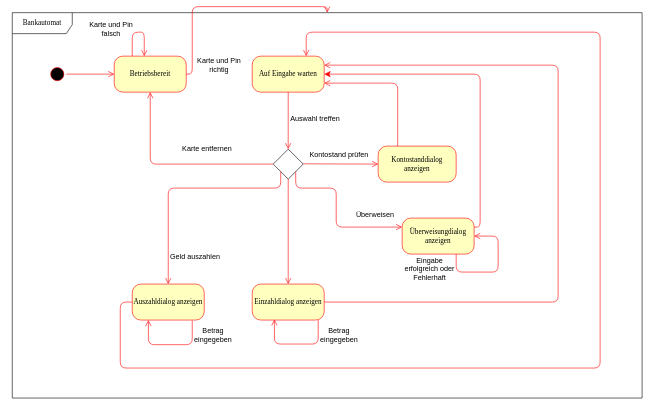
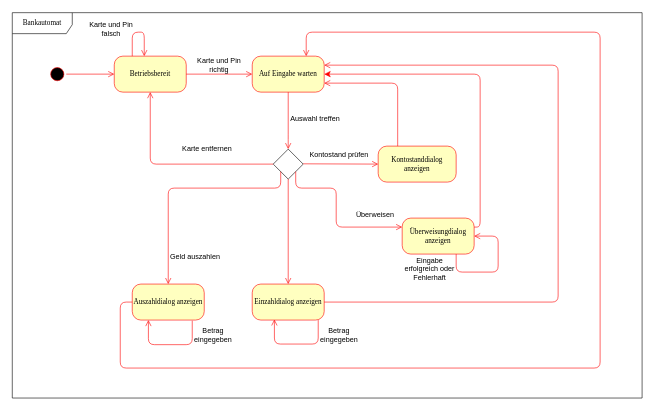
  <mxCell id="0" />
  <mxCell id="1" parent="0" />
  <mxCell id="2" value="Bankautomat" style="shape=umlFrame;whiteSpace=wrap;html=1;rounded=1;shadow=0;comic=0;labelBackgroundColor=none;strokeWidth=1;fontFamily=Verdana;fontSize=12;align=center;width=100;height=35;" parent="1" vertex="1"><mxGeometry x="20" y="20.5" width="1050" height="642.5" as="geometry" /></mxCell>
  <mxCell id="3" value="" style="ellipse;html=1;shape=startState;fillColor=#000000;strokeColor=#ff0000;rounded=1;shadow=0;comic=0;labelBackgroundColor=none;fontFamily=Verdana;fontSize=12;fontColor=#000000;align=center;direction=south;" parent="1" vertex="1"><mxGeometry x="80" y="108" width="30" height="30" as="geometry" /></mxCell>
  <mxCell id="4" value="Betriebsbereit" style="rounded=1;whiteSpace=wrap;html=1;arcSize=24;fillColor=#ffffc0;strokeColor=#ff0000;shadow=0;comic=0;labelBackgroundColor=none;fontFamily=Verdana;fontSize=12;fontColor=#000000;align=center;" parent="1" vertex="1"><mxGeometry x="190" y="93" width="120" height="60" as="geometry" /></mxCell>
  <mxCell id="5" value="Auf Eingabe warten" style="rounded=1;whiteSpace=wrap;html=1;arcSize=24;fillColor=#ffffc0;strokeColor=#ff0000;shadow=0;comic=0;labelBackgroundColor=none;fontFamily=Verdana;fontSize=12;fontColor=#000000;align=center;" parent="1" vertex="1"><mxGeometry x="420" y="93" width="120" height="60" as="geometry" /></mxCell>
  <mxCell id="6" value="Auszahldialog anzeigen" style="rounded=1;whiteSpace=wrap;html=1;arcSize=24;fillColor=#ffffc0;strokeColor=#ff0000;shadow=0;comic=0;labelBackgroundColor=none;fontFamily=Verdana;fontSize=12;fontColor=#000000;align=center;" parent="1" vertex="1"><mxGeometry x="220" y="473" width="120" height="60" as="geometry" /></mxCell>
  <mxCell id="7" style="edgeStyle=orthogonalEdgeStyle;html=1;labelBackgroundColor=none;endArrow=open;endSize=8;strokeColor=#ff0000;fontFamily=Verdana;fontSize=12;align=left;" parent="1" source="3" target="4" edge="1"><mxGeometry relative="1" as="geometry" /></mxCell>
  <mxCell id="8" value="Einzahldialog anzeigen" style="rounded=1;whiteSpace=wrap;html=1;arcSize=24;fillColor=#ffffc0;strokeColor=#ff0000;shadow=0;comic=0;labelBackgroundColor=none;fontFamily=Verdana;fontSize=12;fontColor=#000000;align=center;" parent="1" vertex="1"><mxGeometry x="420" y="473" width="120" height="60" as="geometry" /></mxCell>
  <mxCell id="9" value="Überweisungdialog anzeigen" style="rounded=1;whiteSpace=wrap;html=1;arcSize=24;fillColor=#ffffc0;strokeColor=#ff0000;shadow=0;comic=0;labelBackgroundColor=none;fontFamily=Verdana;fontSize=12;fontColor=#000000;align=center;" parent="1" vertex="1"><mxGeometry x="670" y="363" width="120" height="60" as="geometry" /></mxCell>
  <mxCell id="10" value="Kontostanddialog anzeigen" style="rounded=1;whiteSpace=wrap;html=1;arcSize=24;fillColor=#ffffc0;strokeColor=#ff0000;shadow=0;comic=0;labelBackgroundColor=none;fontFamily=Verdana;fontSize=12;fontColor=#000000;align=center;" parent="1" vertex="1"><mxGeometry x="630" y="243" width="130" height="60" as="geometry" /></mxCell>
  <mxCell id="11" value="" style="rhombus;whiteSpace=wrap;html=1;" parent="1" vertex="1"><mxGeometry x="455" y="248" width="50" height="50" as="geometry" /></mxCell>
- <mxCell id="12" style="edgeStyle=orthogonalEdgeStyle;html=1;labelBackgroundColor=none;endArrow=open;endSize=8;strokeColor=#ff0000;fontFamily=Verdana;fontSize=12;align=left;exitX=1;exitY=0.5;exitDx=0;exitDy=0;" parent="1" source="4" target="2" edge="1"><mxGeometry relative="1" as="geometry"><mxPoint x="120" y="133" as="sourcePoint" /><mxPoint x="200" y="133" as="targetPoint" /></mxGeometry></mxCell>
+ <mxCell id="12" style="edgeStyle=orthogonalEdgeStyle;html=1;labelBackgroundColor=none;endArrow=open;endSize=8;strokeColor=#ff0000;fontFamily=Verdana;fontSize=12;align=left;entryX=0;entryY=0.5;entryDx=0;entryDy=0;exitX=1;exitY=0.5;exitDx=0;exitDy=0;" parent="1" source="4" target="5" edge="1"><mxGeometry relative="1" as="geometry"><mxPoint x="120" y="133" as="sourcePoint" /><mxPoint x="200" y="133" as="targetPoint" /></mxGeometry></mxCell>
  <mxCell id="13" value="Karte und Pin richtig" style="text;html=1;strokeColor=none;fillColor=none;align=center;verticalAlign=middle;whiteSpace=wrap;rounded=0;" parent="1" vertex="1"><mxGeometry x="320" y="93" width="90" height="30" as="geometry" /></mxCell>
  <mxCell id="14" style="edgeStyle=orthogonalEdgeStyle;html=1;labelBackgroundColor=none;endArrow=open;endSize=8;strokeColor=#ff0000;fontFamily=Verdana;fontSize=12;align=left;entryX=0.5;entryY=0;entryDx=0;entryDy=0;exitX=0.5;exitY=1;exitDx=0;exitDy=0;" parent="1" source="5" target="11" edge="1"><mxGeometry relative="1" as="geometry"><mxPoint x="120" y="133" as="sourcePoint" /><mxPoint x="200" y="133" as="targetPoint" /><Array as="points"><mxPoint x="480" y="233" /><mxPoint x="480" y="233" /></Array></mxGeometry></mxCell>
  <mxCell id="15" value="Auswahl treffen" style="text;html=1;strokeColor=none;fillColor=none;align=center;verticalAlign=middle;whiteSpace=wrap;rounded=0;" parent="1" vertex="1"><mxGeometry x="480" y="183" width="90" height="30" as="geometry" /></mxCell>
  <mxCell id="16" style="edgeStyle=orthogonalEdgeStyle;html=1;labelBackgroundColor=none;endArrow=open;endSize=8;strokeColor=#ff0000;fontFamily=Verdana;fontSize=12;align=left;entryX=0.5;entryY=1;entryDx=0;entryDy=0;exitX=0.5;exitY=1;exitDx=0;exitDy=0;" parent="1" target="4" edge="1"><mxGeometry relative="1" as="geometry"><mxPoint x="455" y="273" as="sourcePoint" /><mxPoint x="310" y="273" as="targetPoint" /><Array as="points"><mxPoint x="250" y="273" /></Array></mxGeometry></mxCell>
  <mxCell id="17" value="Karte entfernen" style="text;html=1;strokeColor=none;fillColor=none;align=center;verticalAlign=middle;whiteSpace=wrap;rounded=0;" parent="1" vertex="1"><mxGeometry x="300" y="233" width="90" height="30" as="geometry" /></mxCell>
  <mxCell id="18" style="edgeStyle=orthogonalEdgeStyle;html=1;labelBackgroundColor=none;endArrow=open;endSize=8;strokeColor=#ff0000;fontFamily=Verdana;fontSize=12;align=left;entryX=0;entryY=0.5;entryDx=0;entryDy=0;" parent="1" target="10" edge="1"><mxGeometry relative="1" as="geometry"><mxPoint x="505" y="272.5" as="sourcePoint" /><mxPoint x="585" y="272.5" as="targetPoint" /></mxGeometry></mxCell>
  <mxCell id="19" value="Kontostand prüfen" style="text;html=1;strokeColor=none;fillColor=none;align=center;verticalAlign=middle;whiteSpace=wrap;rounded=0;" parent="1" vertex="1"><mxGeometry x="510" y="243" width="110" height="30" as="geometry" /></mxCell>
  <mxCell id="20" style="edgeStyle=orthogonalEdgeStyle;html=1;labelBackgroundColor=none;endArrow=open;endSize=8;strokeColor=#ff0000;fontFamily=Verdana;fontSize=12;align=left;entryX=0;entryY=0.25;entryDx=0;entryDy=0;exitX=1;exitY=1;exitDx=0;exitDy=0;" parent="1" source="11" target="9" edge="1"><mxGeometry relative="1" as="geometry"><mxPoint x="480" y="298" as="sourcePoint" /><mxPoint x="560" y="298" as="targetPoint" /><Array as="points"><mxPoint x="493" y="313" /><mxPoint x="560" y="313" /><mxPoint x="560" y="378" /></Array></mxGeometry></mxCell>
  <mxCell id="21" value="Überweisen" style="text;html=1;strokeColor=none;fillColor=none;align=center;verticalAlign=middle;whiteSpace=wrap;rounded=0;" parent="1" vertex="1"><mxGeometry x="570" y="343" width="110" height="30" as="geometry" /></mxCell>
  <mxCell id="22" style="edgeStyle=orthogonalEdgeStyle;html=1;labelBackgroundColor=none;endArrow=open;endSize=8;strokeColor=#ff0000;fontFamily=Verdana;fontSize=12;align=left;exitX=0.25;exitY=0;exitDx=0;exitDy=0;entryX=1;entryY=0.75;entryDx=0;entryDy=0;" parent="1" source="10" target="5" edge="1"><mxGeometry relative="1" as="geometry"><mxPoint x="120" y="133" as="sourcePoint" /><mxPoint x="200" y="133" as="targetPoint" /></mxGeometry></mxCell>
  <mxCell id="23" style="edgeStyle=orthogonalEdgeStyle;html=1;labelBackgroundColor=none;endArrow=open;endSize=8;strokeColor=#ff0000;fontFamily=Verdana;fontSize=12;align=left;exitX=0.75;exitY=1;exitDx=0;exitDy=0;entryX=1;entryY=0.5;entryDx=0;entryDy=0;" parent="1" source="9" target="9" edge="1"><mxGeometry relative="1" as="geometry"><mxPoint x="650" y="648" as="sourcePoint" /><mxPoint x="200" y="133" as="targetPoint" /><Array as="points"><mxPoint x="760" y="453" /><mxPoint x="830" y="453" /><mxPoint x="830" y="393" /></Array></mxGeometry></mxCell>
  <mxCell id="24" value="Eingabe erfolgreich oder Fehlerhaft" style="text;html=1;strokeColor=none;fillColor=none;align=center;verticalAlign=middle;whiteSpace=wrap;rounded=0;" parent="1" vertex="1"><mxGeometry x="671" y="433" width="90" height="30" as="geometry" /></mxCell>
  <mxCell id="25" style="edgeStyle=orthogonalEdgeStyle;html=1;labelBackgroundColor=none;endArrow=classic;endSize=8;strokeColor=#ff0000;fontFamily=Verdana;fontSize=12;align=left;exitX=1;exitY=0.25;exitDx=0;exitDy=0;entryX=1;entryY=0.5;entryDx=0;entryDy=0;" parent="1" source="9" target="5" edge="1"><mxGeometry relative="1" as="geometry"><mxPoint x="120" y="133" as="sourcePoint" /><mxPoint x="200" y="133" as="targetPoint" /></mxGeometry></mxCell>
  <mxCell id="26" style="edgeStyle=orthogonalEdgeStyle;html=1;labelBackgroundColor=none;endArrow=open;endSize=8;strokeColor=#ff0000;fontFamily=Verdana;fontSize=12;align=left;entryX=0.5;entryY=0;entryDx=0;entryDy=0;exitX=0.5;exitY=1;exitDx=0;exitDy=0;" parent="1" source="11" target="8" edge="1"><mxGeometry relative="1" as="geometry"><mxPoint x="120" y="133" as="sourcePoint" /><mxPoint x="200" y="133" as="targetPoint" /></mxGeometry></mxCell>
  <mxCell id="27" style="edgeStyle=orthogonalEdgeStyle;html=1;labelBackgroundColor=none;endArrow=open;endSize=8;strokeColor=#ff0000;fontFamily=Verdana;fontSize=12;align=left;exitX=0.917;exitY=1;exitDx=0;exitDy=0;exitPerimeter=0;entryX=0.308;entryY=0.983;entryDx=0;entryDy=0;entryPerimeter=0;" parent="1" source="8" target="8" edge="1"><mxGeometry relative="1" as="geometry"><mxPoint x="120" y="133" as="sourcePoint" /><mxPoint x="350" y="543" as="targetPoint" /><Array as="points"><mxPoint x="530" y="573" /><mxPoint x="457" y="573" /></Array></mxGeometry></mxCell>
  <mxCell id="28" value="Betrag eingegeben" style="text;html=1;strokeColor=none;fillColor=none;align=center;verticalAlign=middle;whiteSpace=wrap;rounded=0;" parent="1" vertex="1"><mxGeometry x="520" y="543" width="90" height="30" as="geometry" /></mxCell>
  <mxCell id="29" style="edgeStyle=orthogonalEdgeStyle;html=1;labelBackgroundColor=none;endArrow=open;endSize=8;strokeColor=#ff0000;fontFamily=Verdana;fontSize=12;align=left;entryX=0.5;entryY=0;entryDx=0;entryDy=0;exitX=0;exitY=1;exitDx=0;exitDy=0;" parent="1" source="11" target="6" edge="1"><mxGeometry relative="1" as="geometry"><mxPoint x="480" y="293" as="sourcePoint" /><mxPoint x="200" y="133" as="targetPoint" /><Array as="points"><mxPoint x="468" y="313" /><mxPoint x="280" y="313" /></Array></mxGeometry></mxCell>
  <mxCell id="30" value="Geld auszahlen" style="text;html=1;strokeColor=none;fillColor=none;align=center;verticalAlign=middle;whiteSpace=wrap;rounded=0;" parent="1" vertex="1"><mxGeometry x="280" y="413" width="90" height="30" as="geometry" /></mxCell>
  <mxCell id="31" style="edgeStyle=orthogonalEdgeStyle;html=1;labelBackgroundColor=none;endArrow=open;endSize=8;strokeColor=#ff0000;fontFamily=Verdana;fontSize=12;align=left;exitX=0.917;exitY=1;exitDx=0;exitDy=0;exitPerimeter=0;entryX=0.308;entryY=0.983;entryDx=0;entryDy=0;entryPerimeter=0;" parent="1" edge="1"><mxGeometry relative="1" as="geometry"><mxPoint x="320" y="534.02" as="sourcePoint" /><mxPoint x="246.92" y="533" as="targetPoint" /><Array as="points"><mxPoint x="319.96" y="574.02" /><mxPoint x="246.96" y="574.02" /></Array></mxGeometry></mxCell>
  <mxCell id="32" value="Betrag eingegeben" style="text;html=1;strokeColor=none;fillColor=none;align=center;verticalAlign=middle;whiteSpace=wrap;rounded=0;" parent="1" vertex="1"><mxGeometry x="310" y="543" width="90" height="30" as="geometry" /></mxCell>
  <mxCell id="33" style="edgeStyle=orthogonalEdgeStyle;html=1;labelBackgroundColor=none;endArrow=open;endSize=8;strokeColor=#ff0000;fontFamily=Verdana;fontSize=12;align=left;entryX=1;entryY=0.25;entryDx=0;entryDy=0;exitX=1;exitY=0.5;exitDx=0;exitDy=0;" parent="1" source="8" target="5" edge="1"><mxGeometry relative="1" as="geometry"><mxPoint x="540" y="523" as="sourcePoint" /><mxPoint x="200" y="133" as="targetPoint" /><Array as="points"><mxPoint x="930" y="503" /><mxPoint x="930" y="108" /></Array></mxGeometry></mxCell>
  <mxCell id="34" style="edgeStyle=orthogonalEdgeStyle;html=1;labelBackgroundColor=none;endArrow=open;endSize=8;strokeColor=#ff0000;fontFamily=Verdana;fontSize=12;align=left;exitX=0;exitY=0.5;exitDx=0;exitDy=0;entryX=0.75;entryY=0;entryDx=0;entryDy=0;" parent="1" source="6" target="5" edge="1"><mxGeometry relative="1" as="geometry"><mxPoint x="120" y="133" as="sourcePoint" /><mxPoint x="200" y="133" as="targetPoint" /><Array as="points"><mxPoint x="200" y="503" /><mxPoint x="200" y="613" /><mxPoint x="1000" y="613" /><mxPoint x="1000" y="53" /><mxPoint x="510" y="53" /></Array></mxGeometry></mxCell>
  <mxCell id="35" style="edgeStyle=orthogonalEdgeStyle;html=1;labelBackgroundColor=none;endArrow=open;endSize=8;strokeColor=#ff0000;fontFamily=Verdana;fontSize=12;align=left;exitX=0.25;exitY=0;exitDx=0;exitDy=0;" parent="1" source="4" target="4" edge="1"><mxGeometry relative="1" as="geometry"><mxPoint x="120" y="133" as="sourcePoint" /><mxPoint x="240" y="53" as="targetPoint" /><Array as="points"><mxPoint x="220" y="53" /><mxPoint x="240" y="53" /></Array></mxGeometry></mxCell>
  <mxCell id="36" value="Karte und Pin falsch" style="text;html=1;strokeColor=none;fillColor=none;align=center;verticalAlign=middle;whiteSpace=wrap;rounded=0;" parent="1" vertex="1"><mxGeometry x="140" y="33" width="90" height="30" as="geometry" /></mxCell>
